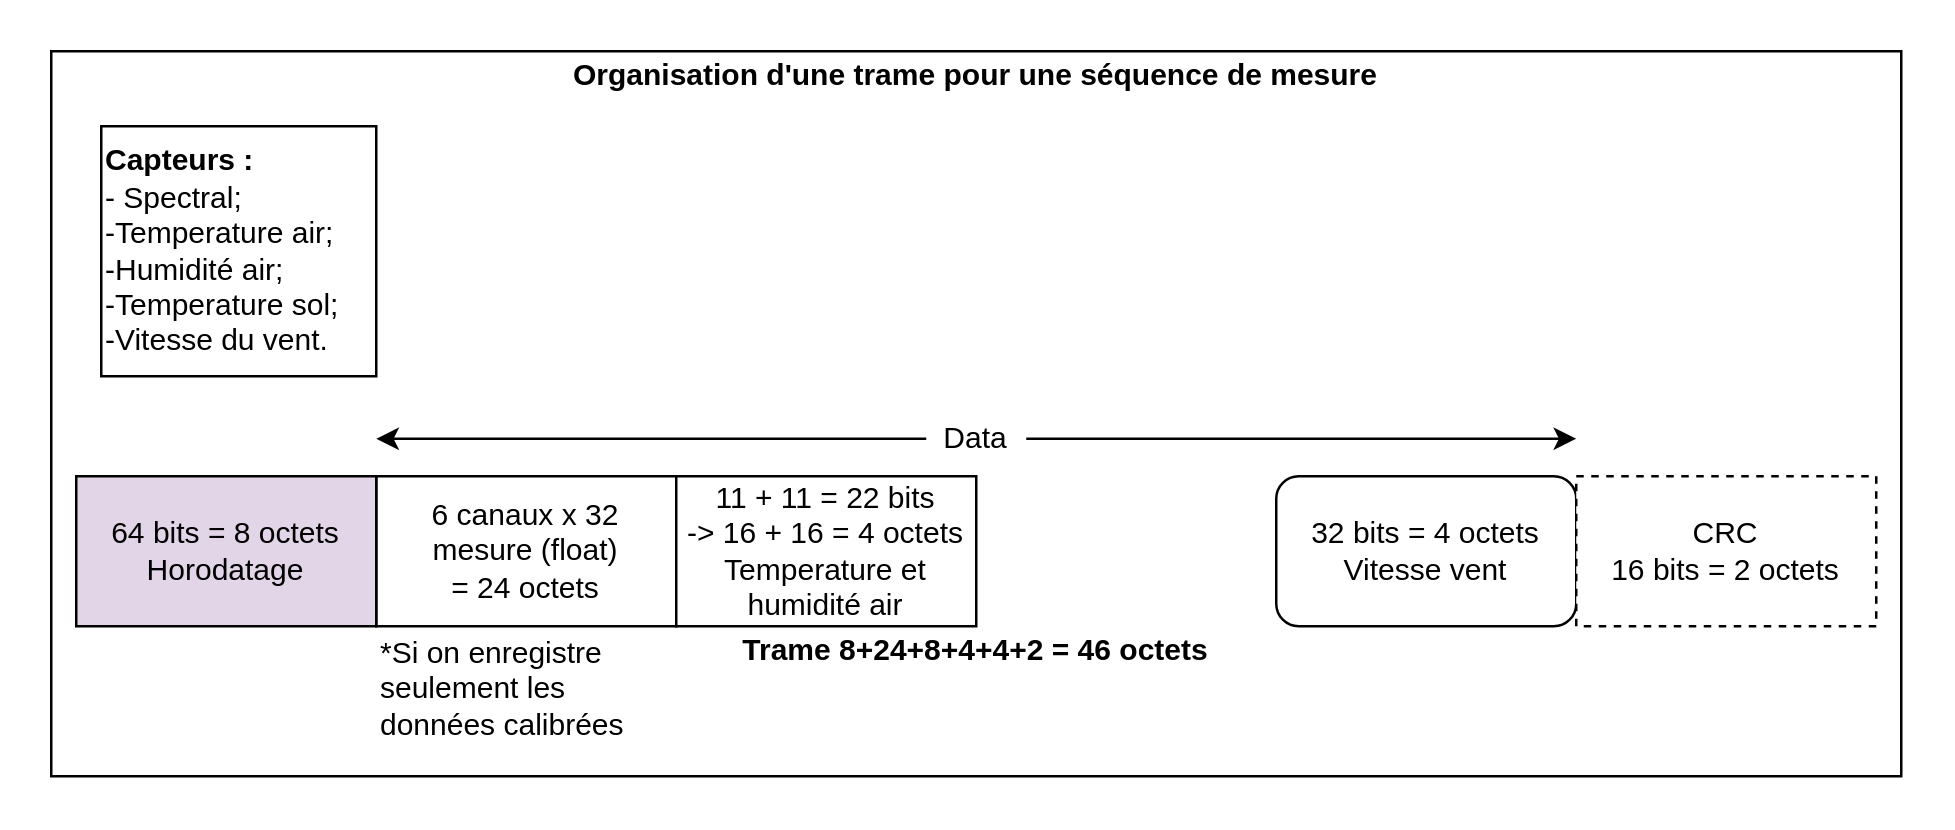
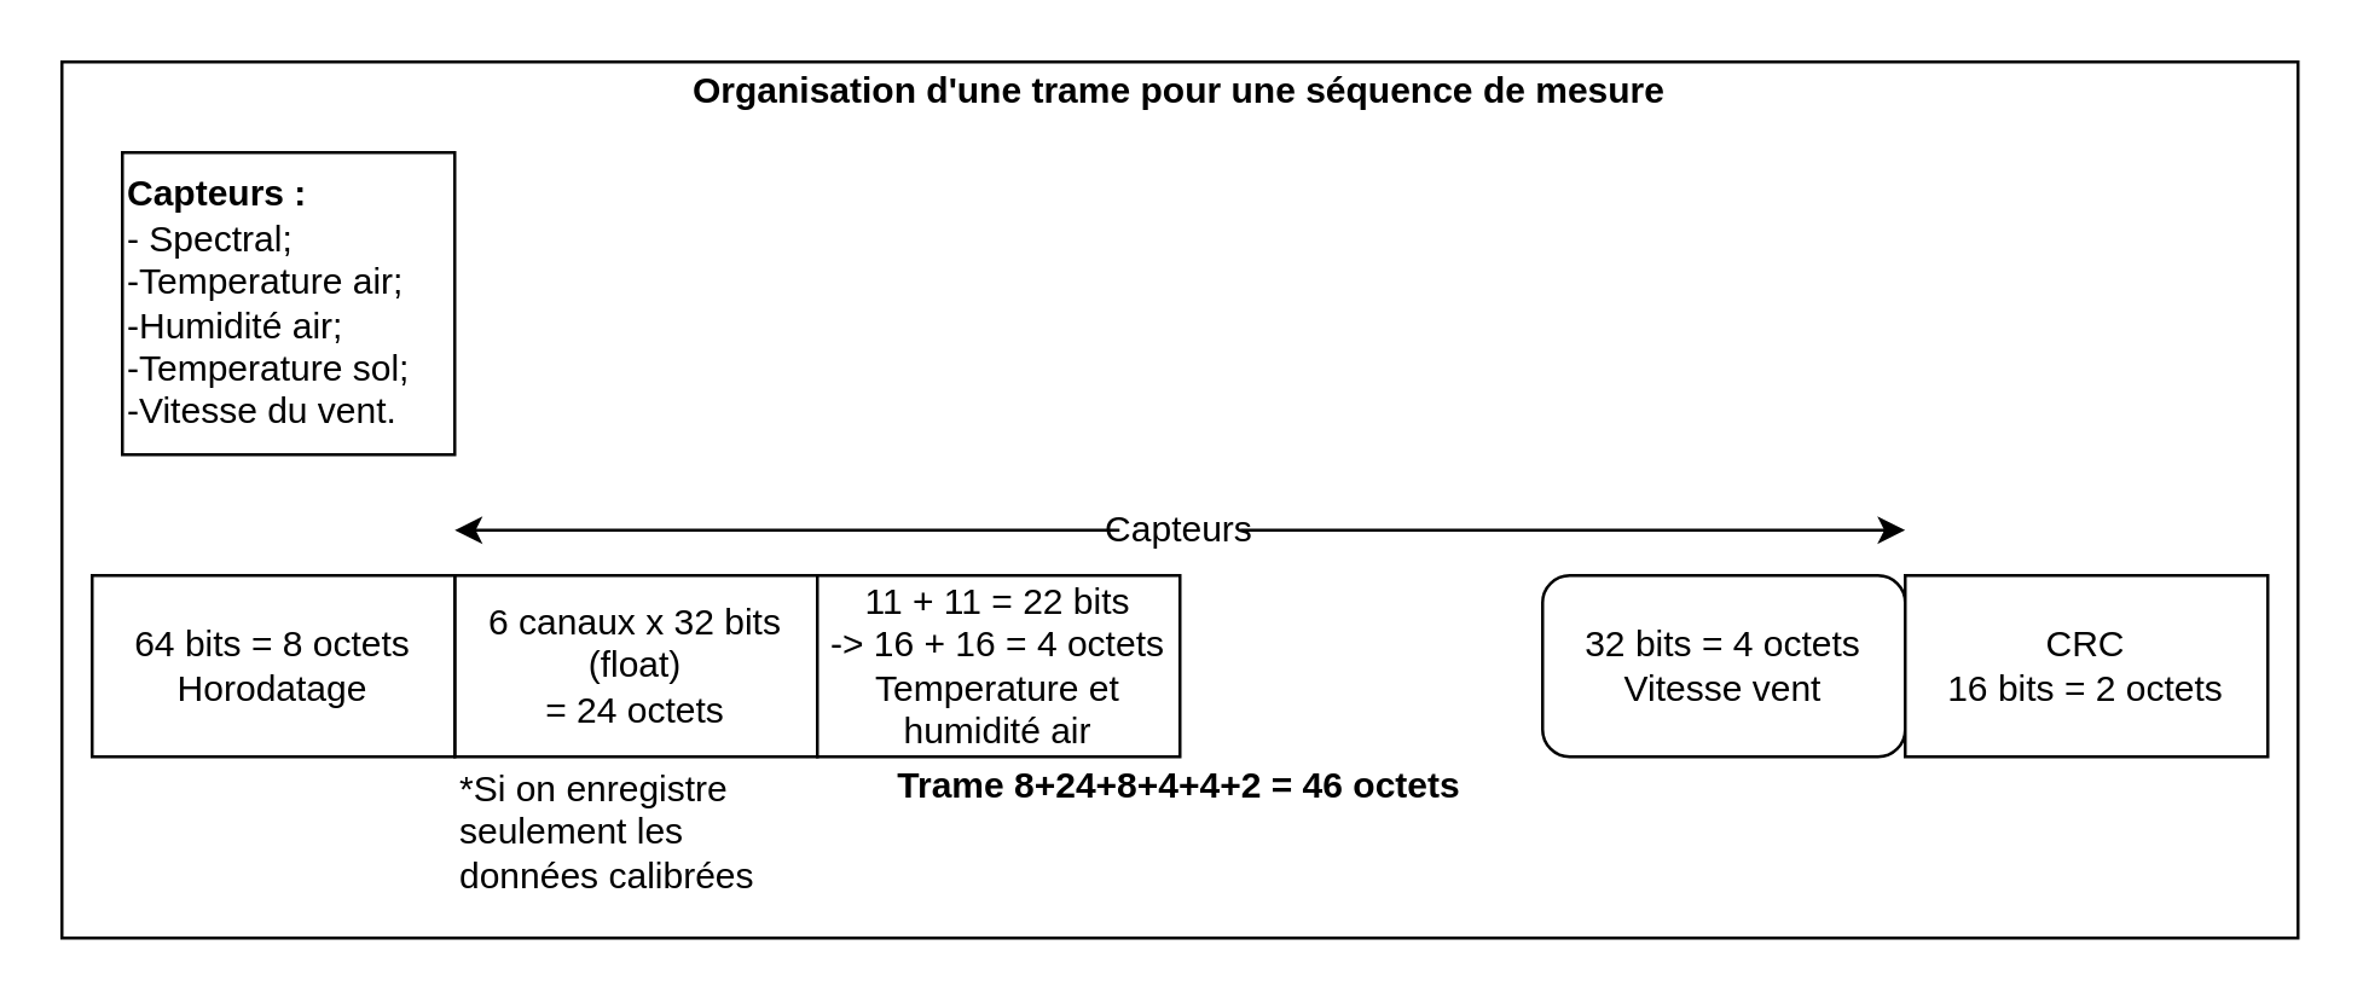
  <mxCell id="0" />
  <mxCell id="1" parent="0" />
  <mxCell id="2" value="" style="rounded=0;whiteSpace=wrap;html=1;" vertex="1" parent="1"><mxGeometry x="20" y="20" width="740" height="290" as="geometry" /></mxCell>
  <mxCell id="3" value="&lt;b&gt;Capteurs :&lt;/b&gt;&lt;br&gt;- Spectral;&lt;br&gt;-Temperature air;&lt;br&gt;-Humidité air;&lt;br&gt;-Temperature sol;&lt;br&gt;&lt;div&gt;&lt;span&gt;-Vitesse du vent.&lt;/span&gt;&lt;/div&gt;" style="rounded=0;whiteSpace=wrap;html=1;align=left;" vertex="1" parent="1"><mxGeometry x="40" y="50" width="110" height="100" as="geometry" /></mxCell>
- <mxCell id="4" value="6 canaux x 32 mesure (float) &lt;br&gt;= 24 octets" style="rounded=0;whiteSpace=wrap;html=1;" vertex="1" parent="1"><mxGeometry x="150" y="190" width="120" height="60" as="geometry" /></mxCell>
+ <mxCell id="4" value="6 canaux x 32 bits (float) &lt;br&gt;= 24 octets" style="rounded=0;whiteSpace=wrap;html=1;" vertex="1" parent="1"><mxGeometry x="150" y="190" width="120" height="60" as="geometry" /></mxCell>
  <mxCell id="5" value="11 + 11 = 22 bits&lt;br&gt;-&amp;gt; 16 + 16 = 4 octets&lt;br&gt;Temperature et humidité air" style="rounded=0;whiteSpace=wrap;html=1;" vertex="1" parent="1"><mxGeometry x="270" y="190" width="120" height="60" as="geometry" /></mxCell>
  <mxCell id="6" value="&lt;span&gt;32 bits = 4 octets&lt;/span&gt;&lt;br&gt;Vitesse vent" style="whiteSpace=wrap;html=1;rounded=1;" vertex="1" parent="1"><mxGeometry x="510" y="190" width="120" height="60" as="geometry" /></mxCell>
- <mxCell id="7" value="CRC&lt;br&gt;16 bits = 2 octets" style="rounded=0;whiteSpace=wrap;html=1;dashed=1;" vertex="1" parent="1"><mxGeometry x="630" y="190" width="120" height="60" as="geometry" /></mxCell>
- <mxCell id="8" value="Data&lt;br&gt;" style="text;html=1;strokeColor=none;fillColor=none;align=center;verticalAlign=middle;whiteSpace=wrap;rounded=0;" vertex="1" parent="1"><mxGeometry x="150" y="160" width="480" height="30" as="geometry" /></mxCell>
+ <mxCell id="7" value="CRC&lt;br&gt;16 bits = 2 octets" style="rounded=0;whiteSpace=wrap;html=1;" vertex="1" parent="1"><mxGeometry x="630" y="190" width="120" height="60" as="geometry" /></mxCell>
+ <mxCell id="8" value="Capteurs&lt;br&gt;" style="text;html=1;strokeColor=none;fillColor=none;align=center;verticalAlign=middle;whiteSpace=wrap;rounded=0;" vertex="1" parent="1"><mxGeometry x="150" y="160" width="480" height="30" as="geometry" /></mxCell>
  <mxCell id="9" value="" style="endArrow=classic;html=1;rounded=0;entryX=1;entryY=0.5;entryDx=0;entryDy=0;" edge="1" parent="1" target="8"><mxGeometry width="50" height="50" relative="1" as="geometry"><mxPoint x="470" y="175" as="sourcePoint" /><mxPoint x="520" y="160" as="targetPoint" /><Array as="points"><mxPoint x="410" y="175" /><mxPoint x="470" y="175" /></Array></mxGeometry></mxCell>
  <mxCell id="10" value="" style="endArrow=none;html=1;rounded=0;startArrow=classic;startFill=1;endFill=0;" edge="1" parent="1"><mxGeometry width="50" height="50" relative="1" as="geometry"><mxPoint x="150" y="175" as="sourcePoint" /><mxPoint x="370" y="175" as="targetPoint" /><Array as="points"><mxPoint x="150" y="175" /></Array></mxGeometry></mxCell>
  <mxCell id="11" value="*Si on enregistre seulement les données calibrées" style="text;html=1;strokeColor=none;fillColor=none;align=left;verticalAlign=middle;whiteSpace=wrap;rounded=0;" vertex="1" parent="1"><mxGeometry x="150" y="250" width="120" height="50" as="geometry" /></mxCell>
  <mxCell id="12" value="&lt;b&gt;Trame 8+24+8+4+4+2 = 46 octets&lt;/b&gt;" style="text;html=1;strokeColor=none;fillColor=none;align=center;verticalAlign=middle;whiteSpace=wrap;rounded=0;" vertex="1" parent="1"><mxGeometry x="30" y="250" width="720" height="20" as="geometry" /></mxCell>
  <mxCell id="13" value="&lt;b&gt;Organisation d'une trame pour une séquence de mesure&lt;/b&gt;" style="text;html=1;strokeColor=none;fillColor=none;align=center;verticalAlign=middle;whiteSpace=wrap;rounded=0;" vertex="1" parent="1"><mxGeometry x="20" y="20" width="740" height="20" as="geometry" /></mxCell>
- <mxCell id="14" value="64 bits = 8 octets&lt;br&gt;Horodatage" style="rounded=0;whiteSpace=wrap;html=1;fillColor=#e1d5e7;" vertex="1" parent="1"><mxGeometry x="30" y="190" width="120" height="60" as="geometry" /></mxCell>
+ <mxCell id="14" value="64 bits = 8 octets&lt;br&gt;Horodatage" style="rounded=0;whiteSpace=wrap;html=1;" vertex="1" parent="1"><mxGeometry x="30" y="190" width="120" height="60" as="geometry" /></mxCell>
